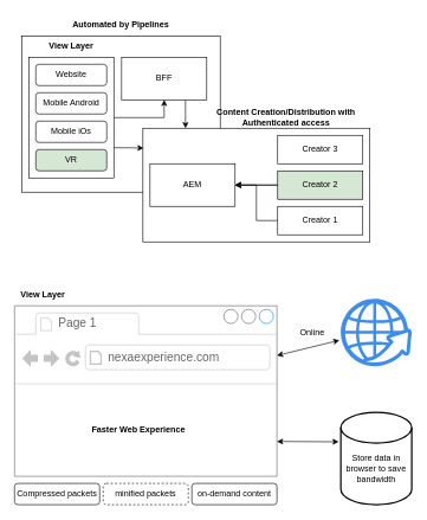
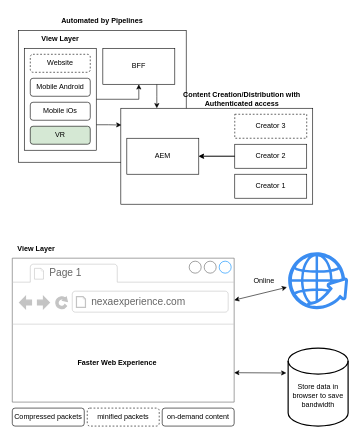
  <mxCell id="0" />
  <mxCell id="1" parent="0" />
  <mxCell id="2" value="" style="rounded=0;whiteSpace=wrap;html=1;" parent="1" vertex="1"><mxGeometry x="30" y="50" width="280" height="220" as="geometry" /></mxCell>
  <mxCell id="3" value="" style="edgeStyle=orthogonalEdgeStyle;rounded=0;orthogonalLoop=1;jettySize=auto;html=1;entryX=0.5;entryY=1;entryDx=0;entryDy=0;" parent="1" source="5" target="13" edge="1"><mxGeometry relative="1" as="geometry" /></mxCell>
  <mxCell id="4" style="edgeStyle=orthogonalEdgeStyle;rounded=0;orthogonalLoop=1;jettySize=auto;html=1;exitX=1;exitY=0.75;exitDx=0;exitDy=0;entryX=0.003;entryY=0.175;entryDx=0;entryDy=0;entryPerimeter=0;" parent="1" source="5" target="15" edge="1"><mxGeometry relative="1" as="geometry" /></mxCell>
  <mxCell id="5" value="" style="rounded=0;whiteSpace=wrap;html=1;" parent="1" vertex="1"><mxGeometry x="40" y="80" width="120" height="170" as="geometry" /></mxCell>
- <mxCell id="6" value="Website" style="rounded=1;whiteSpace=wrap;html=1;" parent="1" vertex="1"><mxGeometry x="50" y="90" width="100" height="30" as="geometry" /></mxCell>
+ <mxCell id="6" value="Website" style="rounded=1;whiteSpace=wrap;html=1;dashed=1;" parent="1" vertex="1"><mxGeometry x="50" y="90" width="100" height="30" as="geometry" /></mxCell>
  <mxCell id="7" value="Mobile Android" style="rounded=1;whiteSpace=wrap;html=1;" parent="1" vertex="1"><mxGeometry x="50" y="130" width="100" height="30" as="geometry" /></mxCell>
  <mxCell id="8" value="Mobile iOs" style="rounded=1;whiteSpace=wrap;html=1;" parent="1" vertex="1"><mxGeometry x="50" y="170" width="100" height="30" as="geometry" /></mxCell>
  <mxCell id="9" value="VR" style="rounded=1;whiteSpace=wrap;html=1;fillColor=#d5e8d4;" parent="1" vertex="1"><mxGeometry x="50" y="210" width="100" height="30" as="geometry" /></mxCell>
  <mxCell id="10" value="" style="group" parent="1" vertex="1" connectable="0"><mxGeometry x="201" y="140" width="334" height="200" as="geometry" /></mxCell>
  <mxCell id="11" value="&lt;b&gt;Content Creation/Distribution with Authenticated access&lt;/b&gt;" style="text;html=1;strokeColor=none;fillColor=none;align=center;verticalAlign=middle;whiteSpace=wrap;rounded=0;" parent="10" vertex="1"><mxGeometry x="70" y="10" width="264" height="30" as="geometry" /></mxCell>
  <mxCell id="12" style="edgeStyle=orthogonalEdgeStyle;rounded=0;orthogonalLoop=1;jettySize=auto;html=1;exitX=0.75;exitY=1;exitDx=0;exitDy=0;" parent="10" source="13" edge="1"><mxGeometry relative="1" as="geometry"><mxPoint x="60" y="40" as="targetPoint" /></mxGeometry></mxCell>
  <mxCell id="13" value="BFF" style="rounded=0;whiteSpace=wrap;html=1;" parent="10" vertex="1"><mxGeometry x="-30" y="-60" width="120" height="60" as="geometry" /></mxCell>
  <mxCell id="14" value="" style="group" vertex="1" connectable="0" parent="10"><mxGeometry y="40" width="320" height="160" as="geometry" /></mxCell>
  <mxCell id="15" value="" style="rounded=0;whiteSpace=wrap;html=1;" parent="14" vertex="1"><mxGeometry width="320" height="160" as="geometry" /></mxCell>
  <mxCell id="16" value="" style="group" parent="14" vertex="1" connectable="0"><mxGeometry x="10" y="10" width="300" height="140" as="geometry" /></mxCell>
  <mxCell id="17" value="Creator 1" style="rounded=0;whiteSpace=wrap;html=1;" parent="16" vertex="1"><mxGeometry x="180" y="100" width="120" height="40" as="geometry" /></mxCell>
- <mxCell id="18" value="Creator 3" style="rounded=0;whiteSpace=wrap;html=1;" parent="16" vertex="1"><mxGeometry x="180" width="120" height="40" as="geometry" /></mxCell>
+ <mxCell id="18" value="Creator 3" style="rounded=0;whiteSpace=wrap;html=1;dashed=1;" parent="16" vertex="1"><mxGeometry x="180" width="120" height="40" as="geometry" /></mxCell>
  <mxCell id="19" value="AEM" style="rounded=0;whiteSpace=wrap;html=1;" parent="16" vertex="1"><mxGeometry y="40" width="120" height="60" as="geometry" /></mxCell>
- <mxCell id="20" value="" style="edgeStyle=orthogonalEdgeStyle;rounded=0;orthogonalLoop=1;jettySize=auto;html=1;" parent="16" source="17" target="19" edge="1"><mxGeometry relative="1" as="geometry" /></mxCell>
- <mxCell id="21" value="Creator 2" style="rounded=0;whiteSpace=wrap;html=1;fillColor=#d5e8d4;" parent="16" vertex="1"><mxGeometry x="180" y="50" width="120" height="40" as="geometry" /></mxCell>
+ <mxCell id="21" value="Creator 2" style="rounded=0;whiteSpace=wrap;html=1;" parent="16" vertex="1"><mxGeometry x="180" y="50" width="120" height="40" as="geometry" /></mxCell>
  <mxCell id="22" value="" style="edgeStyle=orthogonalEdgeStyle;rounded=0;orthogonalLoop=1;jettySize=auto;html=1;" parent="16" source="21" target="19" edge="1"><mxGeometry relative="1" as="geometry"><Array as="points" /></mxGeometry></mxCell>
  <mxCell id="23" value="" style="edgeStyle=orthogonalEdgeStyle;rounded=0;orthogonalLoop=1;jettySize=auto;html=1;" parent="16" source="21" target="19" edge="1"><mxGeometry relative="1" as="geometry" /></mxCell>
  <mxCell id="24" value="&lt;b&gt;View Layer&lt;/b&gt;" style="text;html=1;strokeColor=none;fillColor=none;align=center;verticalAlign=middle;whiteSpace=wrap;rounded=0;" parent="1" vertex="1"><mxGeometry x="60" y="50" width="80" height="30" as="geometry" /></mxCell>
  <mxCell id="25" value="&lt;b&gt;Automated by Pipelines&lt;/b&gt;" style="text;html=1;strokeColor=none;fillColor=none;align=center;verticalAlign=middle;whiteSpace=wrap;rounded=0;" parent="1" vertex="1"><mxGeometry x="30" y="20" width="280" height="30" as="geometry" /></mxCell>
  <mxCell id="26" value="View Layer" style="text;html=1;strokeColor=none;fillColor=none;align=center;verticalAlign=middle;whiteSpace=wrap;rounded=0;fontStyle=1" vertex="1" parent="1"><mxGeometry x="20" y="400" width="80" height="30" as="geometry" /></mxCell>
  <mxCell id="27" value="" style="strokeWidth=1;shadow=0;dashed=0;align=center;html=1;shape=mxgraph.mockup.containers.browserWindow;rSize=0;strokeColor=#666666;strokeColor2=#008cff;strokeColor3=#c4c4c4;mainText=,;recursiveResize=0;" vertex="1" parent="1"><mxGeometry x="20" y="430" width="370" height="240" as="geometry" /></mxCell>
  <mxCell id="28" value="Page 1" style="strokeWidth=1;shadow=0;dashed=0;align=center;html=1;shape=mxgraph.mockup.containers.anchor;fontSize=17;fontColor=#666666;align=left;whiteSpace=wrap;" vertex="1" parent="27"><mxGeometry x="60" y="12" width="110" height="26" as="geometry" /></mxCell>
  <mxCell id="29" value="nexaexperience.com" style="strokeWidth=1;shadow=0;dashed=0;align=center;html=1;shape=mxgraph.mockup.containers.anchor;rSize=0;fontSize=17;fontColor=#666666;align=left;" vertex="1" parent="27"><mxGeometry x="130" y="60" width="250" height="26" as="geometry" /></mxCell>
  <mxCell id="30" value="&lt;b&gt;Faster Web Experience&lt;/b&gt;" style="text;html=1;strokeColor=none;fillColor=none;align=center;verticalAlign=middle;whiteSpace=wrap;rounded=0;" vertex="1" parent="27"><mxGeometry x="60" y="160" width="230" height="30" as="geometry" /></mxCell>
  <mxCell id="31" value="&lt;br&gt;&lt;br&gt;Store data in browser to save bandwidth" style="strokeWidth=2;html=1;shape=mxgraph.flowchart.database;whiteSpace=wrap;" vertex="1" parent="1"><mxGeometry x="480" y="580" width="100" height="130" as="geometry" /></mxCell>
  <mxCell id="32" value="" style="sketch=0;html=1;aspect=fixed;strokeColor=none;shadow=0;fillColor=#3B8DF1;verticalAlign=top;labelPosition=center;verticalLabelPosition=bottom;shape=mxgraph.gcp2.globe_world" vertex="1" parent="1"><mxGeometry x="480" y="420" width="100" height="95" as="geometry" /></mxCell>
  <mxCell id="33" value="" style="endArrow=classic;startArrow=classic;html=1;rounded=0;entryX=-0.02;entryY=0.616;entryDx=0;entryDy=0;entryPerimeter=0;" edge="1" parent="1" target="32"><mxGeometry width="50" height="50" relative="1" as="geometry"><mxPoint x="390" y="500" as="sourcePoint" /><mxPoint x="260" y="500" as="targetPoint" /></mxGeometry></mxCell>
  <mxCell id="34" value="Online" style="text;html=1;strokeColor=none;fillColor=none;align=center;verticalAlign=middle;whiteSpace=wrap;rounded=0;" vertex="1" parent="1"><mxGeometry x="410" y="452.5" width="60" height="30" as="geometry" /></mxCell>
  <mxCell id="35" value="" style="endArrow=classic;startArrow=classic;html=1;rounded=0;entryX=-0.03;entryY=0.319;entryDx=0;entryDy=0;entryPerimeter=0;" edge="1" parent="1" target="31"><mxGeometry width="50" height="50" relative="1" as="geometry"><mxPoint x="390" y="621" as="sourcePoint" /><mxPoint x="260" y="500" as="targetPoint" /></mxGeometry></mxCell>
  <mxCell id="36" value="Compressed packets" style="rounded=1;whiteSpace=wrap;html=1;" vertex="1" parent="1"><mxGeometry x="20" y="680" width="120" height="30" as="geometry" /></mxCell>
  <mxCell id="37" value="minified packets" style="rounded=1;whiteSpace=wrap;html=1;dashed=1;" vertex="1" parent="1"><mxGeometry x="145" y="680" width="120" height="30" as="geometry" /></mxCell>
  <mxCell id="38" value="on-demand content" style="rounded=1;whiteSpace=wrap;html=1;" vertex="1" parent="1"><mxGeometry x="270" y="680" width="120" height="30" as="geometry" /></mxCell>
